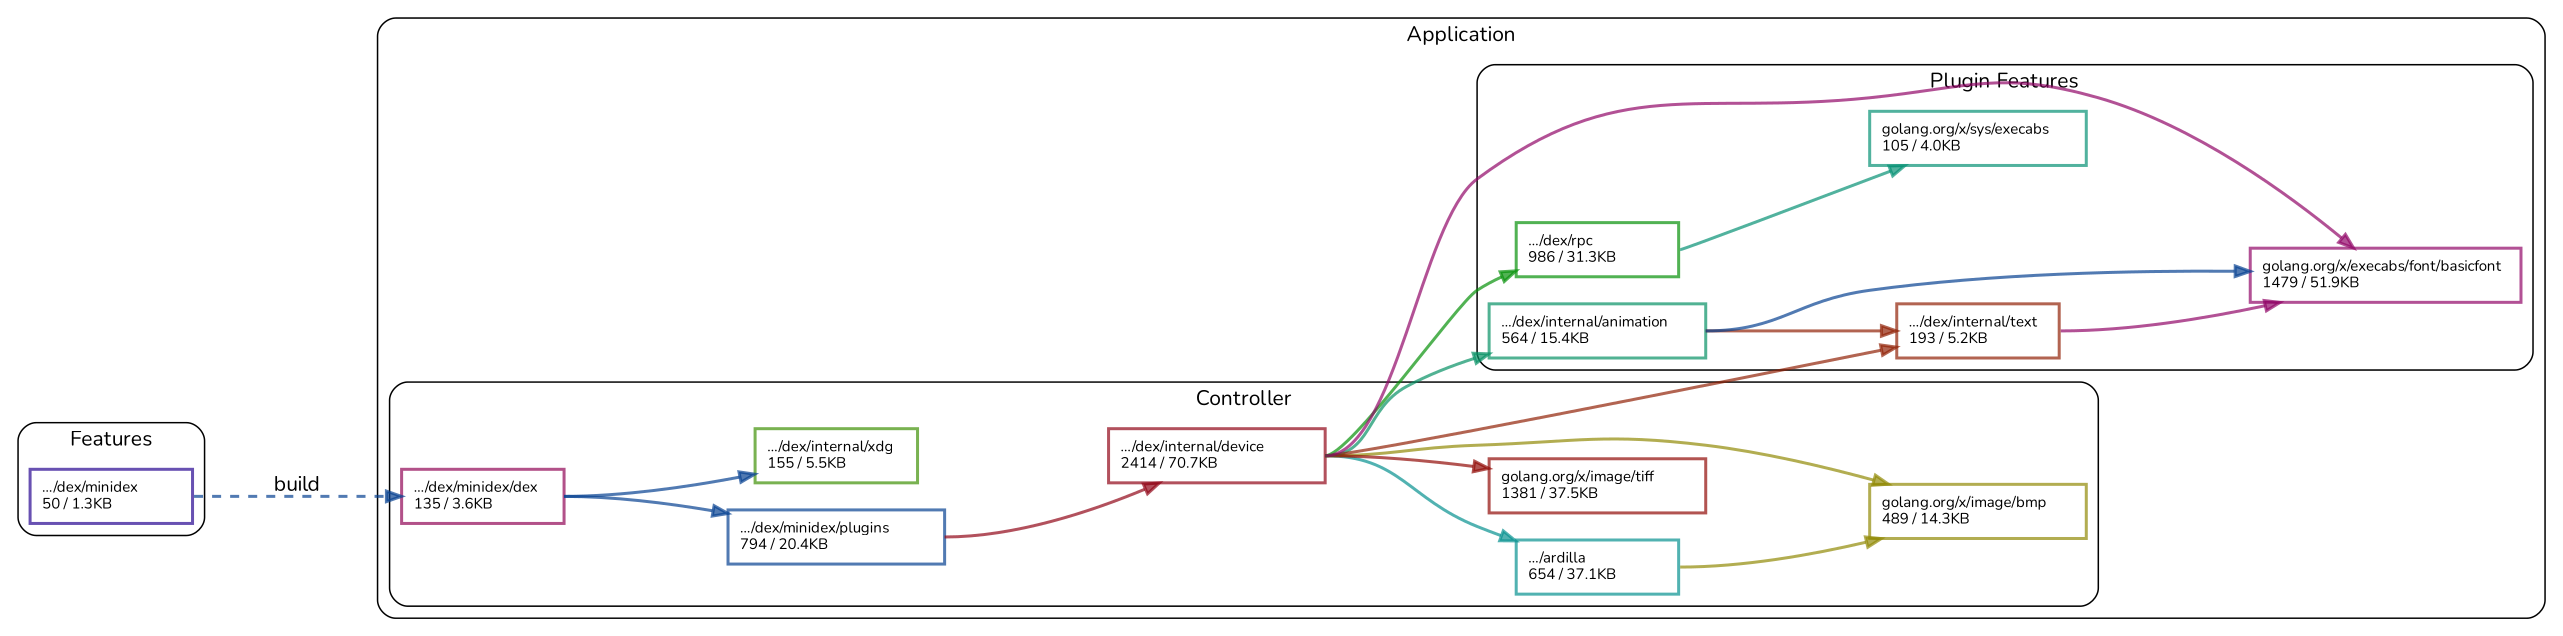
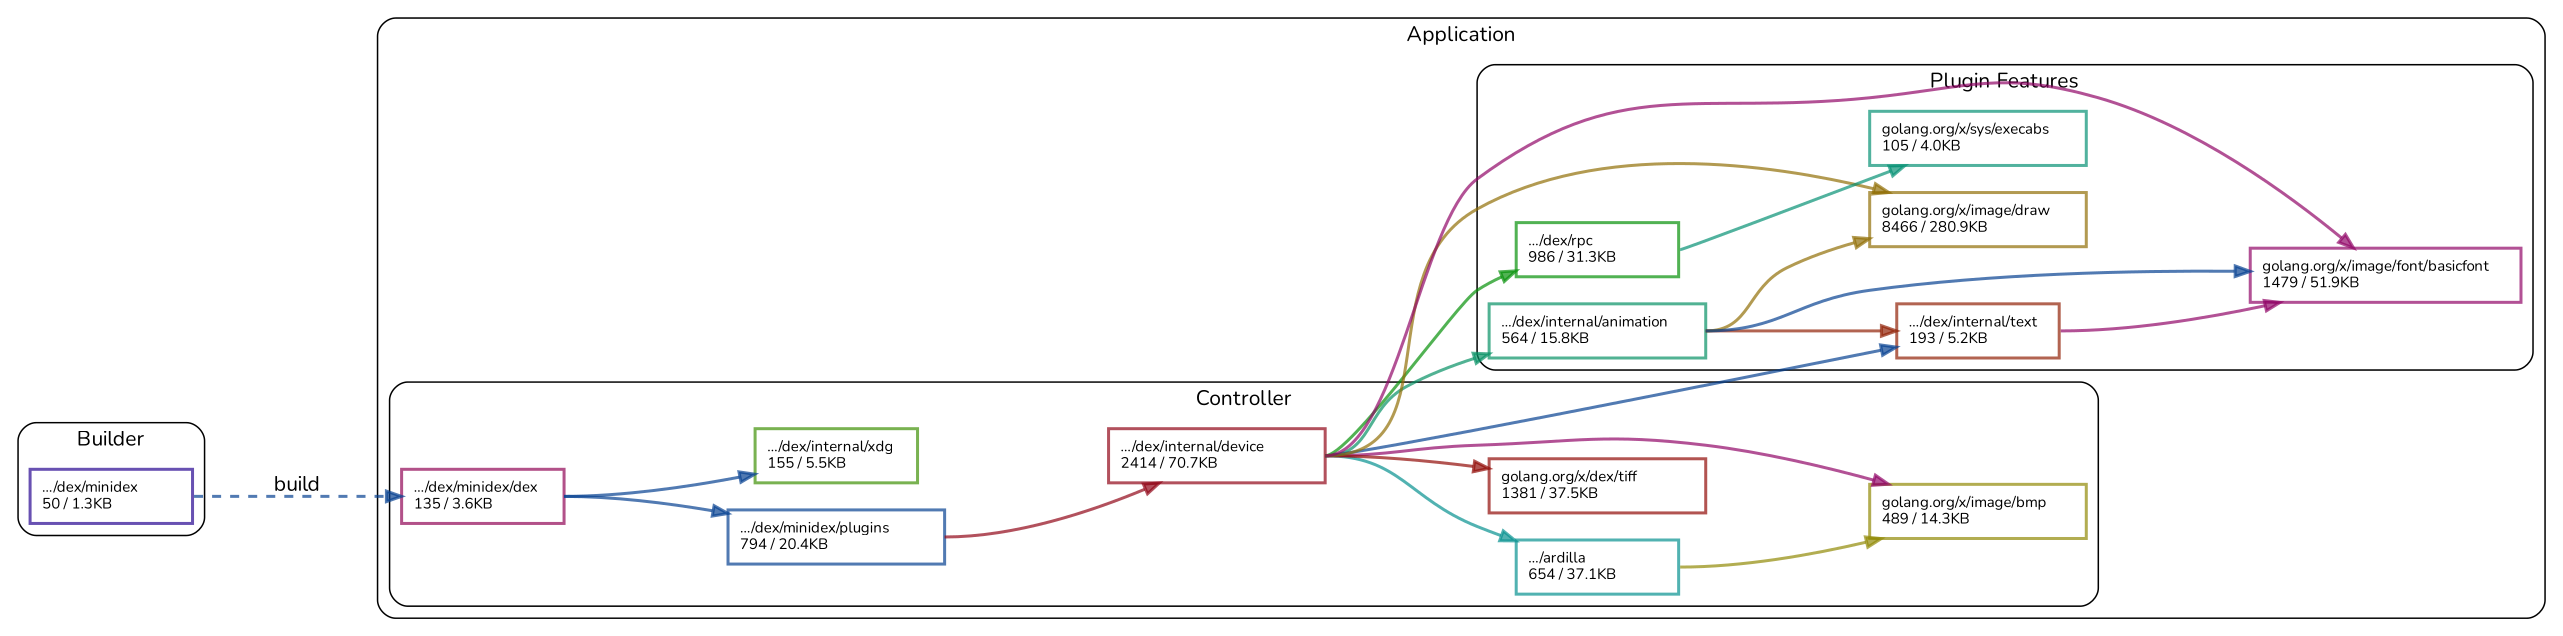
  digraph {
    compound=true
    fontname=Nunito
    newrank=true
    quantum=0.5
    rankdir=LR
    ranksep=1.5
    node [fontname=Nunito fontsize=10 penwidth=2 shape=rectangle]
    edge [color="#074191b2" fontname=Nunito penwidth=2 tailport=e]
    n1 [color="#270791b2" label="…/dex/minidex\l50 / 1.3KB\l"]
    n2 [color="#074191b2" label="…/dex/minidex/plugins\l794 / 20.4KB\l"]
    n3 [color="#910717b2" label="…/dex/internal/device\l2414 / 70.7KB\l"]
    n4 [color="#910757b2" label="…/dex/minidex/dex\l135 / 3.6KB\l"]
    n5 [color="#3f9107b2" label="…/dex/internal/xdg\l155 / 5.5KB\l"]
    n6 [color="#079190b2" label="…/ardilla\l654 / 37.1KB\l"]
    n7 [color="#918a07b2" label="golang.org/x/image/bmp\l489 / 14.3KB\l"]
-   n8 [color="#910b07b2" label="golang.org/x/image/tiff\l1381 / 37.5KB\l"]
-   n9 [color="#079165b2" label="…/dex/internal/animation\l564 / 15.4KB\l"]
+   n8 [color="#910b07b2" label="golang.org/x/dex/tiff\l1381 / 37.5KB\l"]
+   n9 [color="#079165b2" label="…/dex/internal/animation\l564 / 15.8KB\l"]
    n10 [color="#912207b2" label="…/dex/internal/text\l193 / 5.2KB\l"]
    n11 [color="#079109b2" label="…/dex/rpc\l986 / 31.3KB\l"]
-   n13 [color="#910768b2" label="golang.org/x/execabs/font/basicfont\l1479 / 51.9KB\l"]
+   n12 [color="#916f07b2" label="golang.org/x/image/draw\l8466 / 280.9KB\l"]
+   n13 [color="#910768b2" label="golang.org/x/image/font/basicfont\l1479 / 51.9KB\l"]
    n14 [color="#079174b2" label="golang.org/x/sys/execabs\l105 / 4.0KB\l"]
    subgraph cluster_1 {
-     label=Features
+     label=Builder
      style=rounded
      n1
    }
    subgraph cluster_2 {
      label=Application
      style=rounded
      subgraph cluster_3 {
        label=Controller
        style=rounded
        n2
        n3
        n4
        n5
        n6
        n7
        n8
      }
      subgraph cluster_4 {
        label="Plugin Features"
        style=rounded
        n9
        n10
        n11
+       n12
        n13
        n14
      }
    }
    n1 -> n4 [label=build style=dashed]
    n2 -> n3 [color="#910717b2"]
    n3 -> n6 [color="#079190b2"]
-   n3 -> n7 [color="#918a07b2"]
+   n3 -> n7 [color="#910768b2"]
    n3 -> n8 [color="#910b07b2"]
    n3 -> n9 [color="#079165b2"]
-   n3 -> n10 [color="#912207b2"]
+   n3 -> n10
    n3 -> n11 [color="#079109b2"]
+   n3 -> n12 [color="#916f07b2"]
    n3 -> n13 [color="#910768b2"]
    n4 -> n2
    n4 -> n5
    n6 -> n7 [color="#918a07b2"]
    n9 -> n10 [color="#912207b2"]
+   n9 -> n12 [color="#916f07b2"]
    n9 -> n13
    n10 -> n13 [color="#910768b2"]
    n11 -> n14 [color="#079174b2"]
  }
